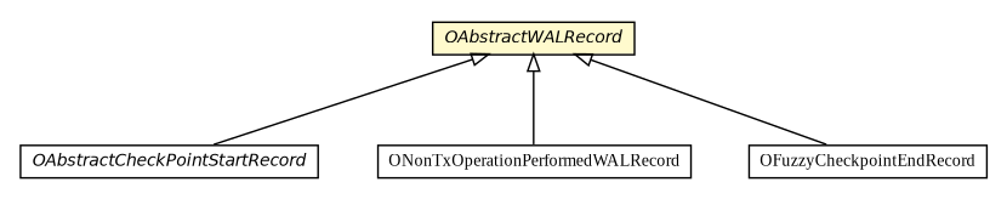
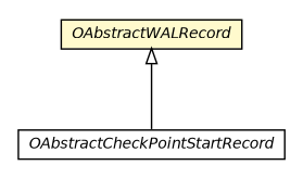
  digraph {
    fontname="Liberation Serif"
    nodesep=0.25
    ranksep=0.5
    node [fontcolor=black fontname="Liberation Serif" fontsize=10.0 shape=plaintext]
    edge [arrowtail=empty dir=back fontname="Liberation Serif" fontsize=10 headport=p labelfontname=Helvetica labelfontsize=10 tailport=p]
    n1 [label=<<table title="com.orientechnologies.orient.core.storage.impl.local.paginated.wal.OAbstractCheckPointStartRecord" border="0" cellborder="1" cellspacing="0" cellpadding="2" port="p" href="./OAbstractCheckPointStartRecord.html"> 		<tr><td><table border="0" cellspacing="0" cellpadding="1"> <tr><td align="center" balign="center"><font face="Helvetica-Oblique"> OAbstractCheckPointStartRecord </font></td></tr> 		</table></td></tr> 		</table>>]
    n2 [label=<<table title="com.orientechnologies.orient.core.storage.impl.local.paginated.wal.OAbstractWALRecord" border="0" cellborder="1" cellspacing="0" cellpadding="2" port="p" bgcolor="lemonChiffon" href="./OAbstractWALRecord.html"> 		<tr><td><table border="0" cellspacing="0" cellpadding="1"> <tr><td align="center" balign="center"><font face="Helvetica-Oblique"> OAbstractWALRecord </font></td></tr> 		</table></td></tr> 		</table>>]
-   n3 [label=<<table title="com.orientechnologies.orient.core.storage.impl.local.paginated.wal.ONonTxOperationPerformedWALRecord" border="0" cellborder="1" cellspacing="0" cellpadding="2" port="p" href="./ONonTxOperationPerformedWALRecord.html"> 		<tr><td><table border="0" cellspacing="0" cellpadding="1"> <tr><td align="center" balign="center"> ONonTxOperationPerformedWALRecord </td></tr> 		</table></td></tr> 		</table>>]
-   n4 [label=<<table title="com.orientechnologies.orient.core.storage.impl.local.paginated.wal.OFuzzyCheckpointEndRecord" border="0" cellborder="1" cellspacing="0" cellpadding="2" port="p" href="./OFuzzyCheckpointEndRecord.html"> 		<tr><td><table border="0" cellspacing="0" cellpadding="1"> <tr><td align="center" balign="center"> OFuzzyCheckpointEndRecord </td></tr> 		</table></td></tr> 		</table>>]
    n2 -> n1
-   n2 -> n3
-   n2 -> n4
  }
